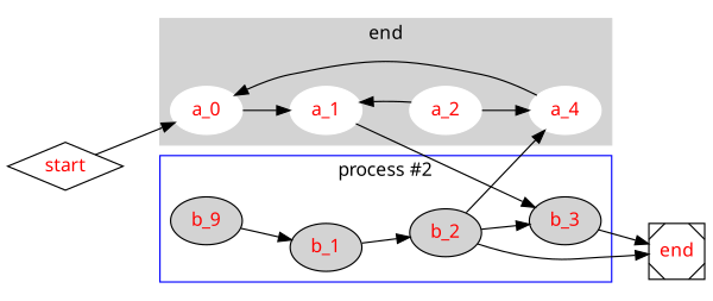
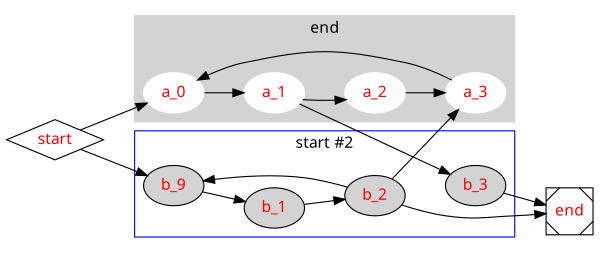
  digraph {
    fontname="Noto Sans"
    rankdir=LR
    node [fontcolor=red fontname="Noto Sans" style=filled texmode=math]
    edge [fontname="Noto Sans"]
    a_0 [color=white]
    a_1 [color=white]
    a_2 [color=white]
-   a_3 [color=white label=a_4]
+   a_3 [color=white]
    n5 [label=b_9]
    b_1
    b_2
    b_3
    end [shape=Msquare style="" texmode=""]
    start [shape=diamond texlbl="${\frac{\sqrt{\gamma+\beta}}{x^2+y^2}}$" style="" texmode=""]
    subgraph cluster_1 {
      color=lightgrey
      label=end
      style=filled
      texlbl="\LaTeX"
      a_0
      a_1
      a_2
      a_3
    }
    subgraph cluster_2 {
      color=blue
-     label="process #2"
+     label="start #2"
      n5
      b_1
      b_2
      b_3
    }
    a_0 -> a_1
-   a_2 -> a_1
+   a_1 -> a_2
    a_1 -> b_3
    a_2 -> a_3
    a_3 -> a_0
    n5 -> b_1
    b_1 -> b_2
    b_2 -> a_3
-   b_2 -> b_3
+   b_2 -> n5
    b_2 -> end
    b_3 -> end
    start -> a_0
+   start -> n5
  }
